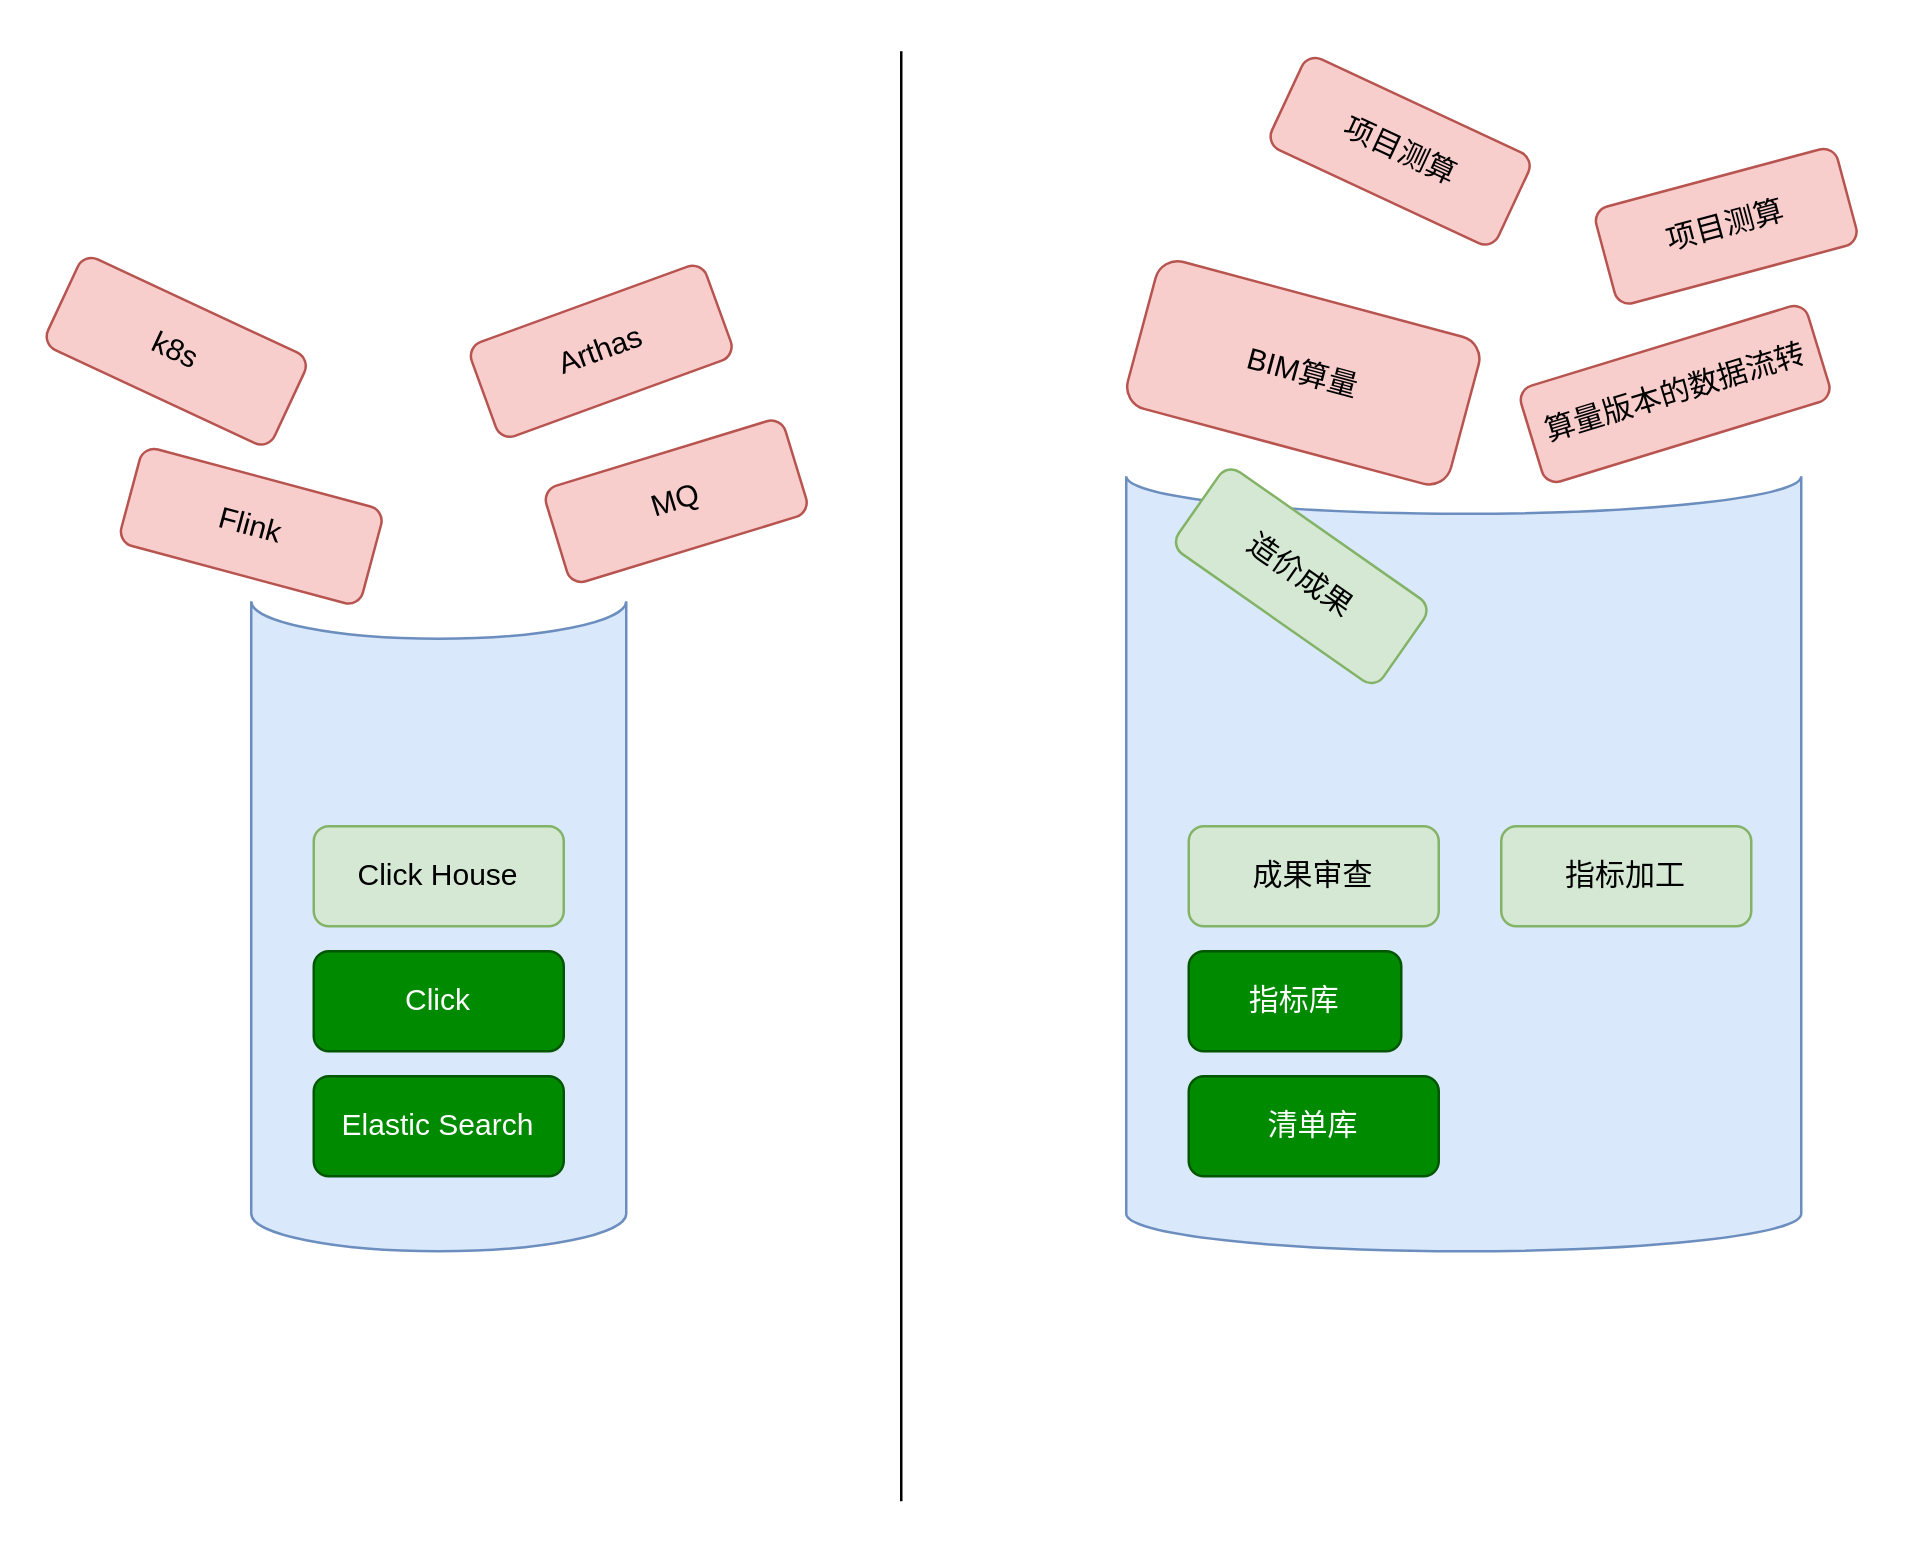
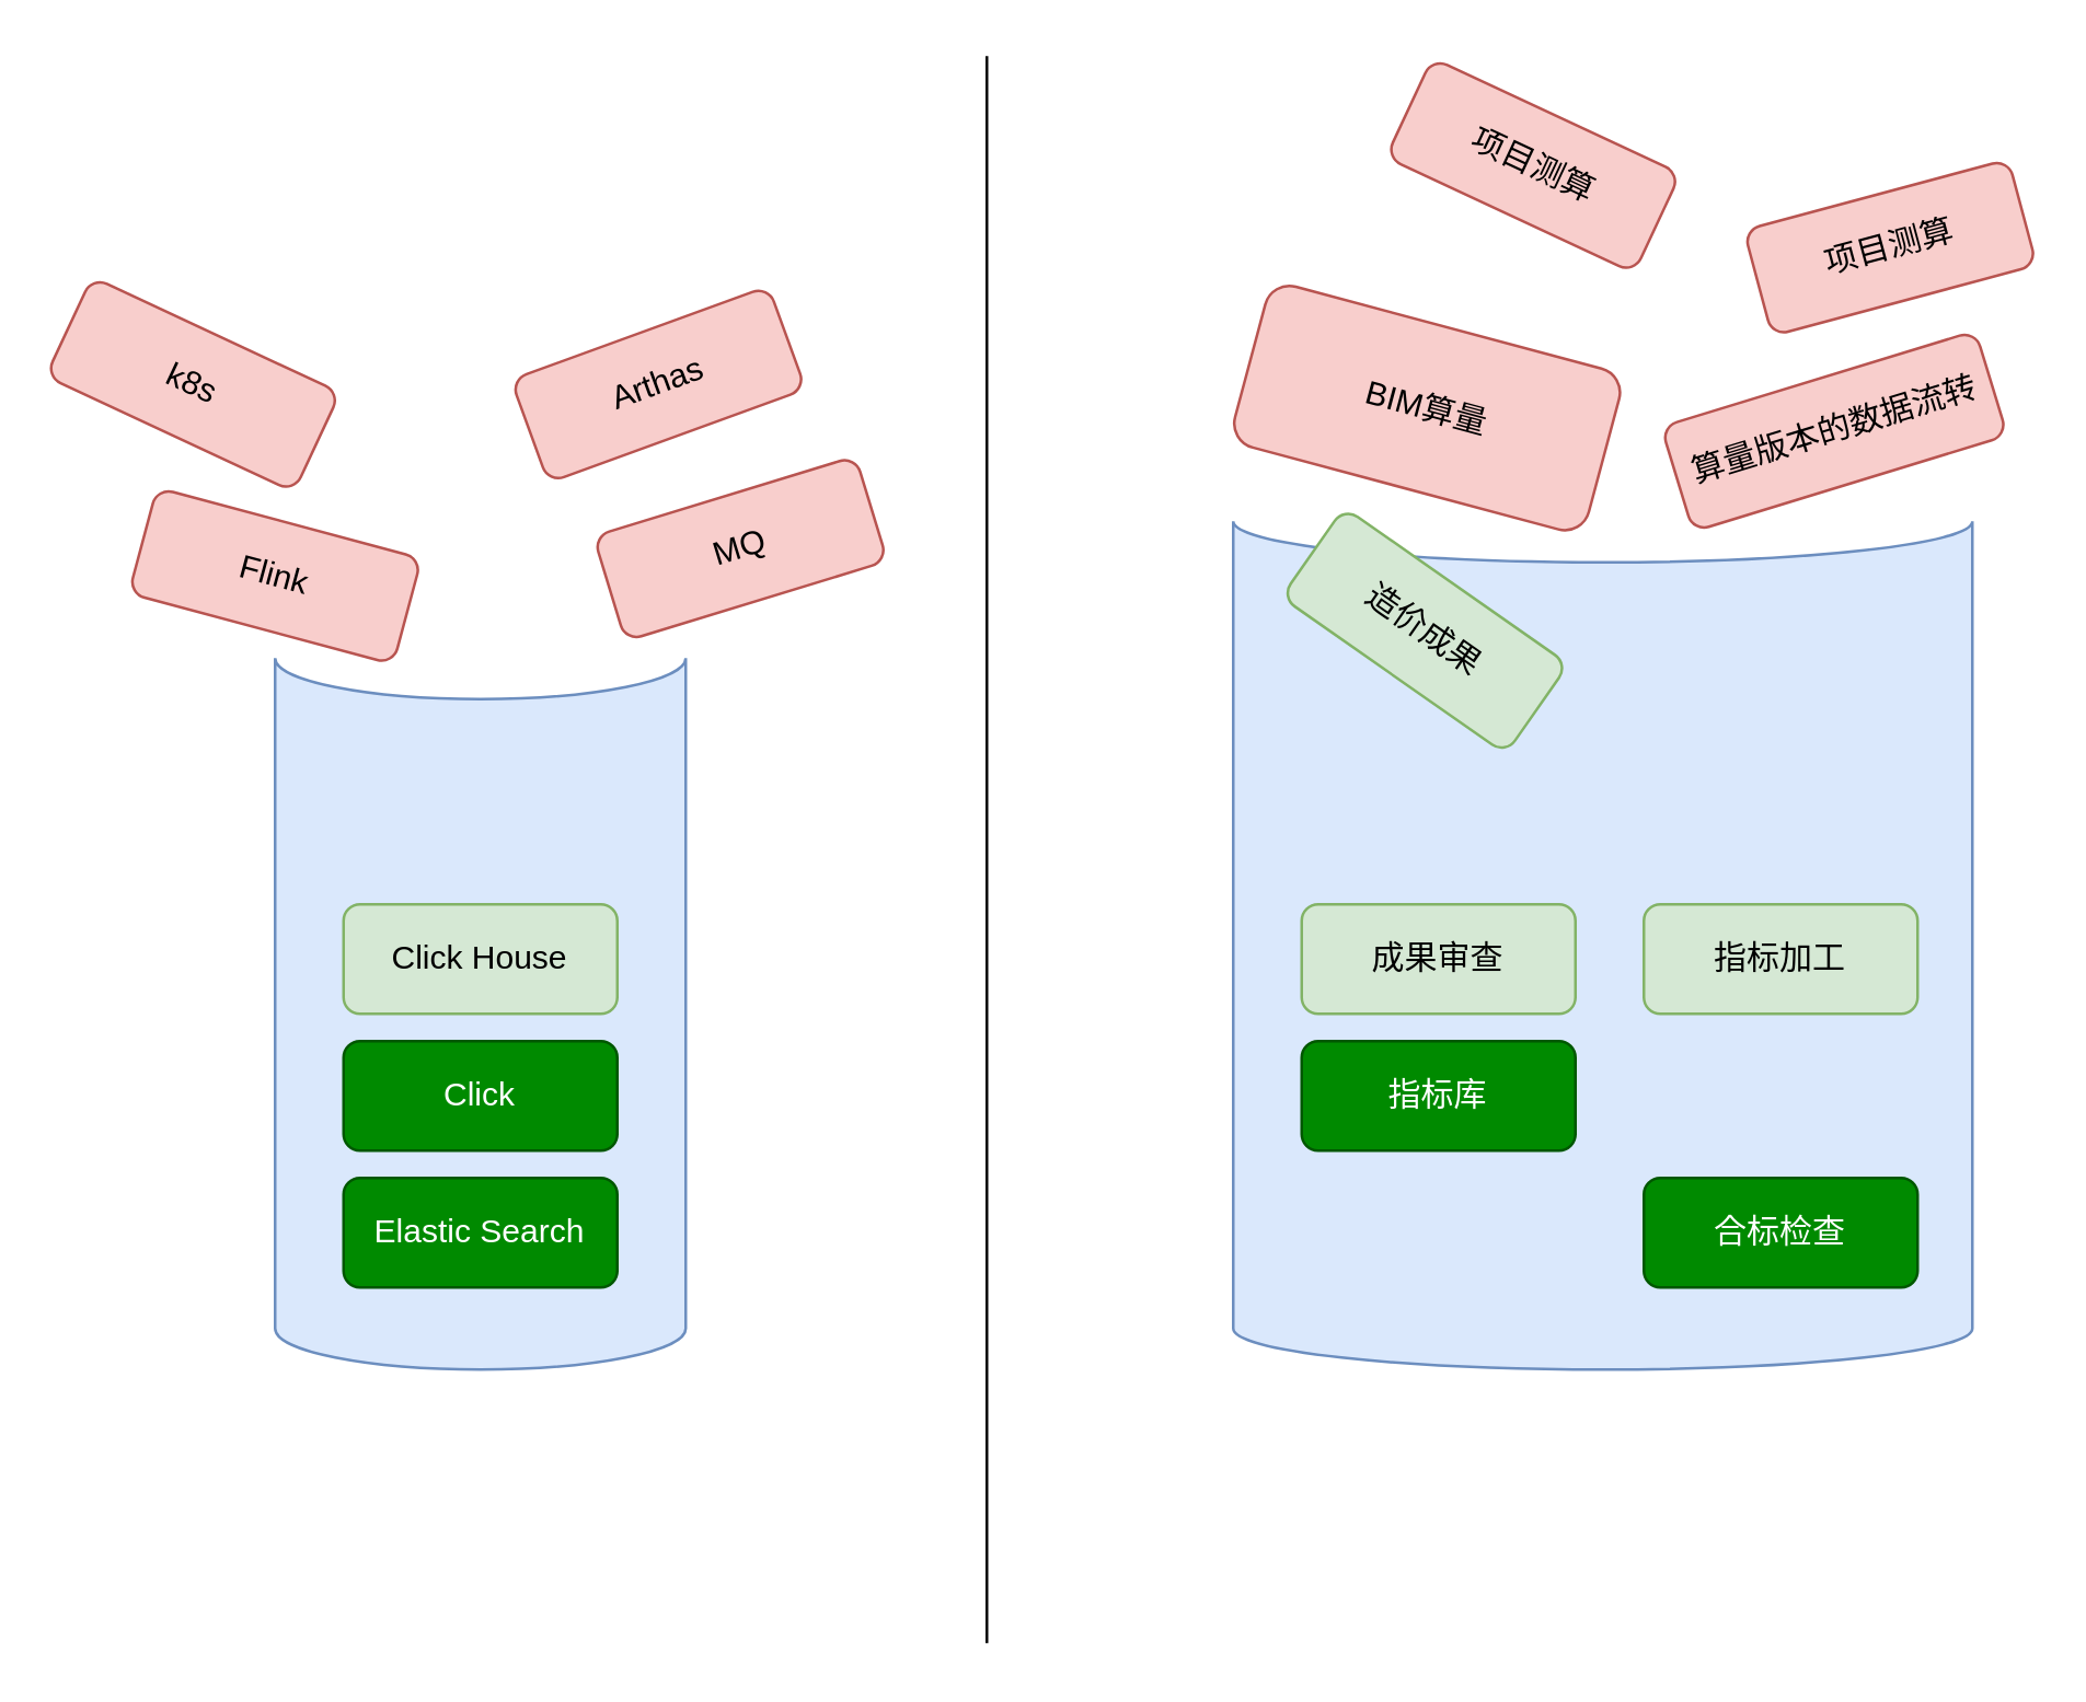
  <mxCell id="0" />
  <mxCell id="1" parent="0" />
  <mxCell id="2" value="" style="shape=cylinder3;whiteSpace=wrap;html=1;boundedLbl=1;backgroundOutline=1;size=15;lid=0;fillColor=#dae8fc;strokeColor=#6c8ebf;" vertex="1" parent="1"><mxGeometry x="100" y="240" width="150" height="260" as="geometry" /></mxCell>
  <mxCell id="3" value="Elastic Search" style="rounded=1;whiteSpace=wrap;html=1;fillColor=#008a00;strokeColor=#005700;fontColor=#ffffff;" vertex="1" parent="1"><mxGeometry x="125" y="430" width="100" height="40" as="geometry" /></mxCell>
  <mxCell id="4" value="Click" style="rounded=1;whiteSpace=wrap;html=1;fillColor=#008a00;strokeColor=#005700;fontColor=#ffffff;" vertex="1" parent="1"><mxGeometry x="125" y="380" width="100" height="40" as="geometry" /></mxCell>
  <mxCell id="5" value="Click House" style="rounded=1;whiteSpace=wrap;html=1;fillColor=#d5e8d4;strokeColor=#82b366;" vertex="1" parent="1"><mxGeometry x="125" y="330" width="100" height="40" as="geometry" /></mxCell>
  <mxCell id="6" value="Flink" style="rounded=1;whiteSpace=wrap;html=1;fillColor=#f8cecc;strokeColor=#b85450;rotation=15;" vertex="1" parent="1"><mxGeometry x="50" y="190" width="100" height="40" as="geometry" /></mxCell>
  <mxCell id="7" value="MQ" style="rounded=1;whiteSpace=wrap;html=1;fillColor=#f8cecc;strokeColor=#b85450;rotation=-17;" vertex="1" parent="1"><mxGeometry x="220" y="180" width="100" height="40" as="geometry" /></mxCell>
  <mxCell id="8" value="k8s" style="rounded=1;whiteSpace=wrap;html=1;fillColor=#f8cecc;strokeColor=#b85450;rotation=25;" vertex="1" parent="1"><mxGeometry x="20" y="120" width="100" height="40" as="geometry" /></mxCell>
  <mxCell id="9" value="Arthas" style="rounded=1;whiteSpace=wrap;html=1;fillColor=#f8cecc;strokeColor=#b85450;rotation=-20;" vertex="1" parent="1"><mxGeometry x="190" y="120" width="100" height="40" as="geometry" /></mxCell>
  <mxCell id="10" value="" style="shape=cylinder3;whiteSpace=wrap;html=1;boundedLbl=1;backgroundOutline=1;size=15;lid=0;fillColor=#dae8fc;strokeColor=#6c8ebf;" vertex="1" parent="1"><mxGeometry x="450" y="190" width="270" height="310" as="geometry" /></mxCell>
- <mxCell id="11" value="指标库" style="rounded=1;whiteSpace=wrap;html=1;fillColor=#008a00;strokeColor=#005700;fontColor=#ffffff;" vertex="1" parent="1"><mxGeometry x="475" y="380" width="85" height="40" as="geometry" /></mxCell>
- <mxCell id="12" value="清单库" style="rounded=1;whiteSpace=wrap;html=1;fillColor=#008a00;strokeColor=#005700;fontColor=#ffffff;" vertex="1" parent="1"><mxGeometry x="475" y="430" width="100" height="40" as="geometry" /></mxCell>
+ <mxCell id="11" value="指标库" style="rounded=1;whiteSpace=wrap;html=1;fillColor=#008a00;strokeColor=#005700;fontColor=#ffffff;" vertex="1" parent="1"><mxGeometry x="475" y="380" width="100" height="40" as="geometry" /></mxCell>
  <mxCell id="13" value="成果审查" style="rounded=1;whiteSpace=wrap;html=1;fillColor=#d5e8d4;strokeColor=#82b366;" vertex="1" parent="1"><mxGeometry x="475" y="330" width="100" height="40" as="geometry" /></mxCell>
  <mxCell id="14" value="" style="endArrow=none;html=1;rounded=0;" edge="1" parent="1"><mxGeometry width="50" height="50" relative="1" as="geometry"><mxPoint x="360" y="600" as="sourcePoint" /><mxPoint x="360" y="20" as="targetPoint" /></mxGeometry></mxCell>
  <mxCell id="15" value="造价成果" style="rounded=1;whiteSpace=wrap;html=1;fillColor=#d5e8d4;strokeColor=#82b366;rotation=35;" vertex="1" parent="1"><mxGeometry x="470" y="210" width="100" height="40" as="geometry" /></mxCell>
  <mxCell id="16" value="BIM算量" style="rounded=1;whiteSpace=wrap;html=1;fillColor=#f8cecc;strokeColor=#b85450;rotation=15;" vertex="1" parent="1"><mxGeometry x="453.92" y="118.22" width="133.79" height="60.82" as="geometry" /></mxCell>
  <mxCell id="17" value="算量版本的数据流转" style="rounded=1;whiteSpace=wrap;html=1;fillColor=#f8cecc;strokeColor=#b85450;rotation=-17;" vertex="1" parent="1"><mxGeometry x="609.56" y="137.08" width="120" height="40" as="geometry" /></mxCell>
  <mxCell id="18" value="项目测算" style="rounded=1;whiteSpace=wrap;html=1;fillColor=#f8cecc;strokeColor=#b85450;rotation=25;" vertex="1" parent="1"><mxGeometry x="509.56" y="40" width="100" height="40" as="geometry" /></mxCell>
  <mxCell id="19" value="指标加工" style="rounded=1;whiteSpace=wrap;html=1;fillColor=#d5e8d4;strokeColor=#82b366;rotation=0;" vertex="1" parent="1"><mxGeometry x="600" y="330" width="100" height="40" as="geometry" /></mxCell>
+ <mxCell id="20" value="合标检查" style="rounded=1;whiteSpace=wrap;html=1;fillColor=#008a00;strokeColor=#005700;fontColor=#ffffff;" vertex="1" parent="1"><mxGeometry x="600" y="430" width="100" height="40" as="geometry" /></mxCell>
  <mxCell id="21" value="项目测算" style="rounded=1;whiteSpace=wrap;html=1;fillColor=#f8cecc;strokeColor=#b85450;rotation=-15;" vertex="1" parent="1"><mxGeometry x="640" y="70" width="100" height="40" as="geometry" /></mxCell>
